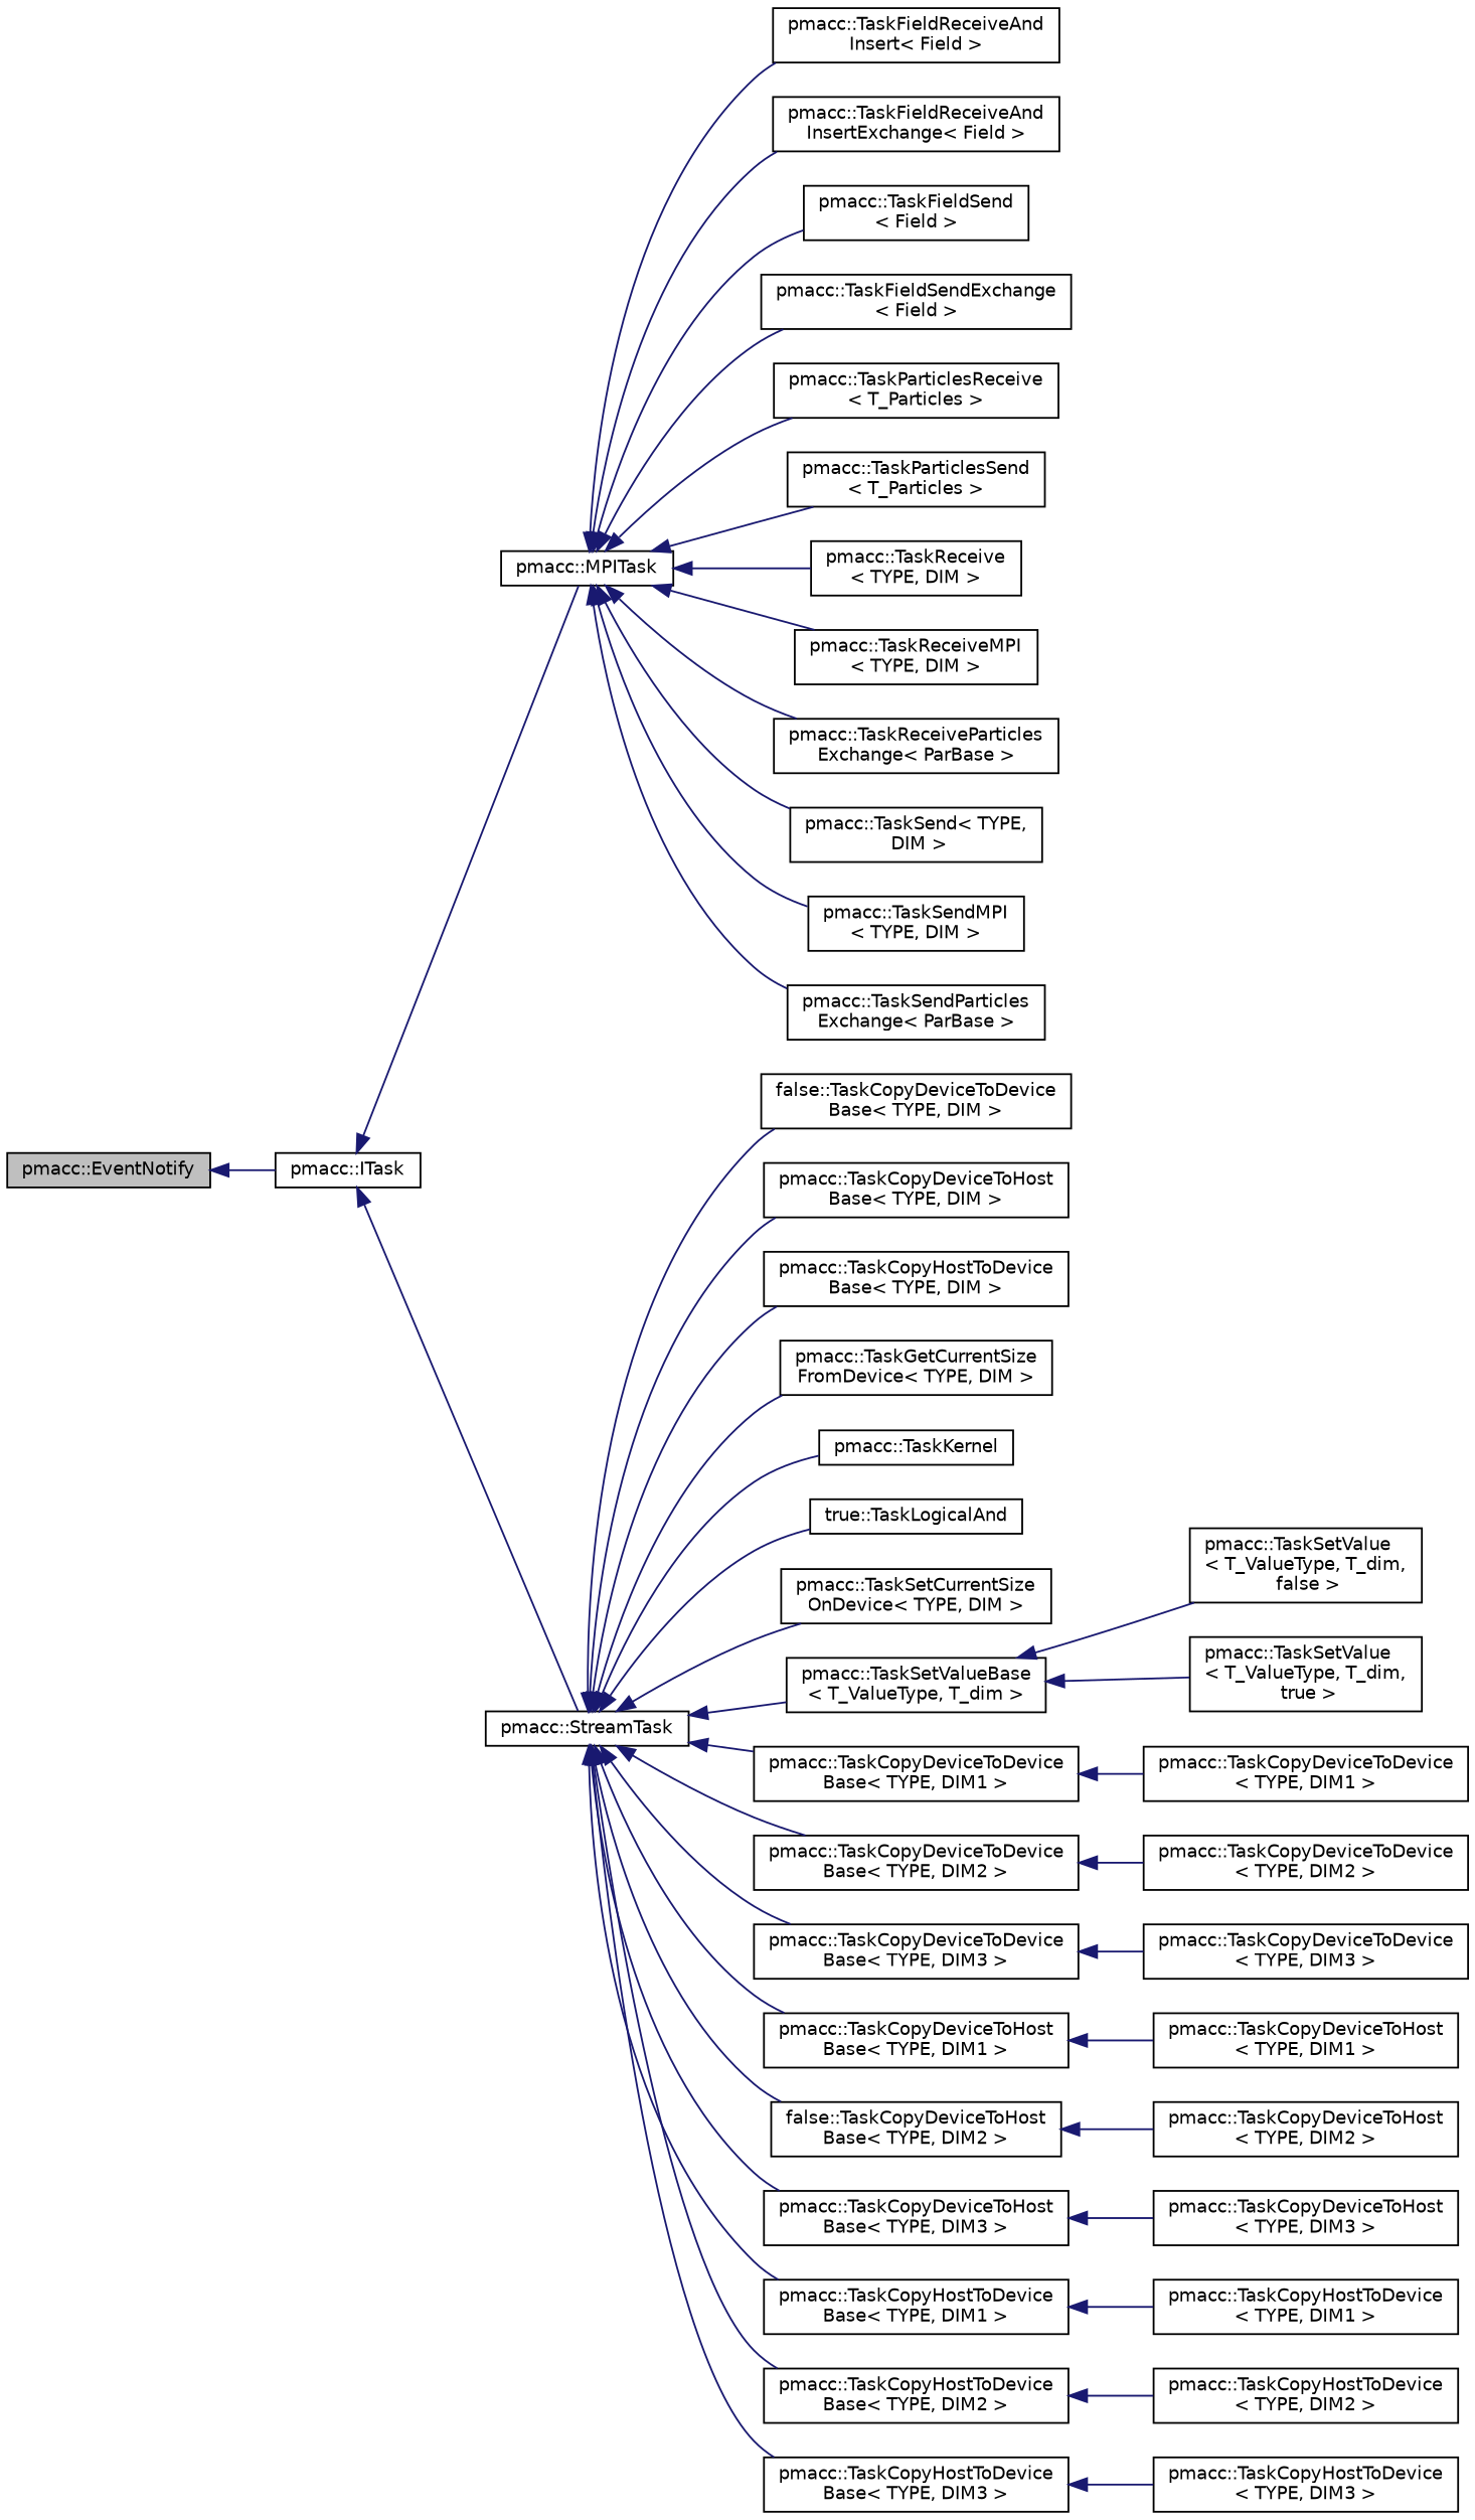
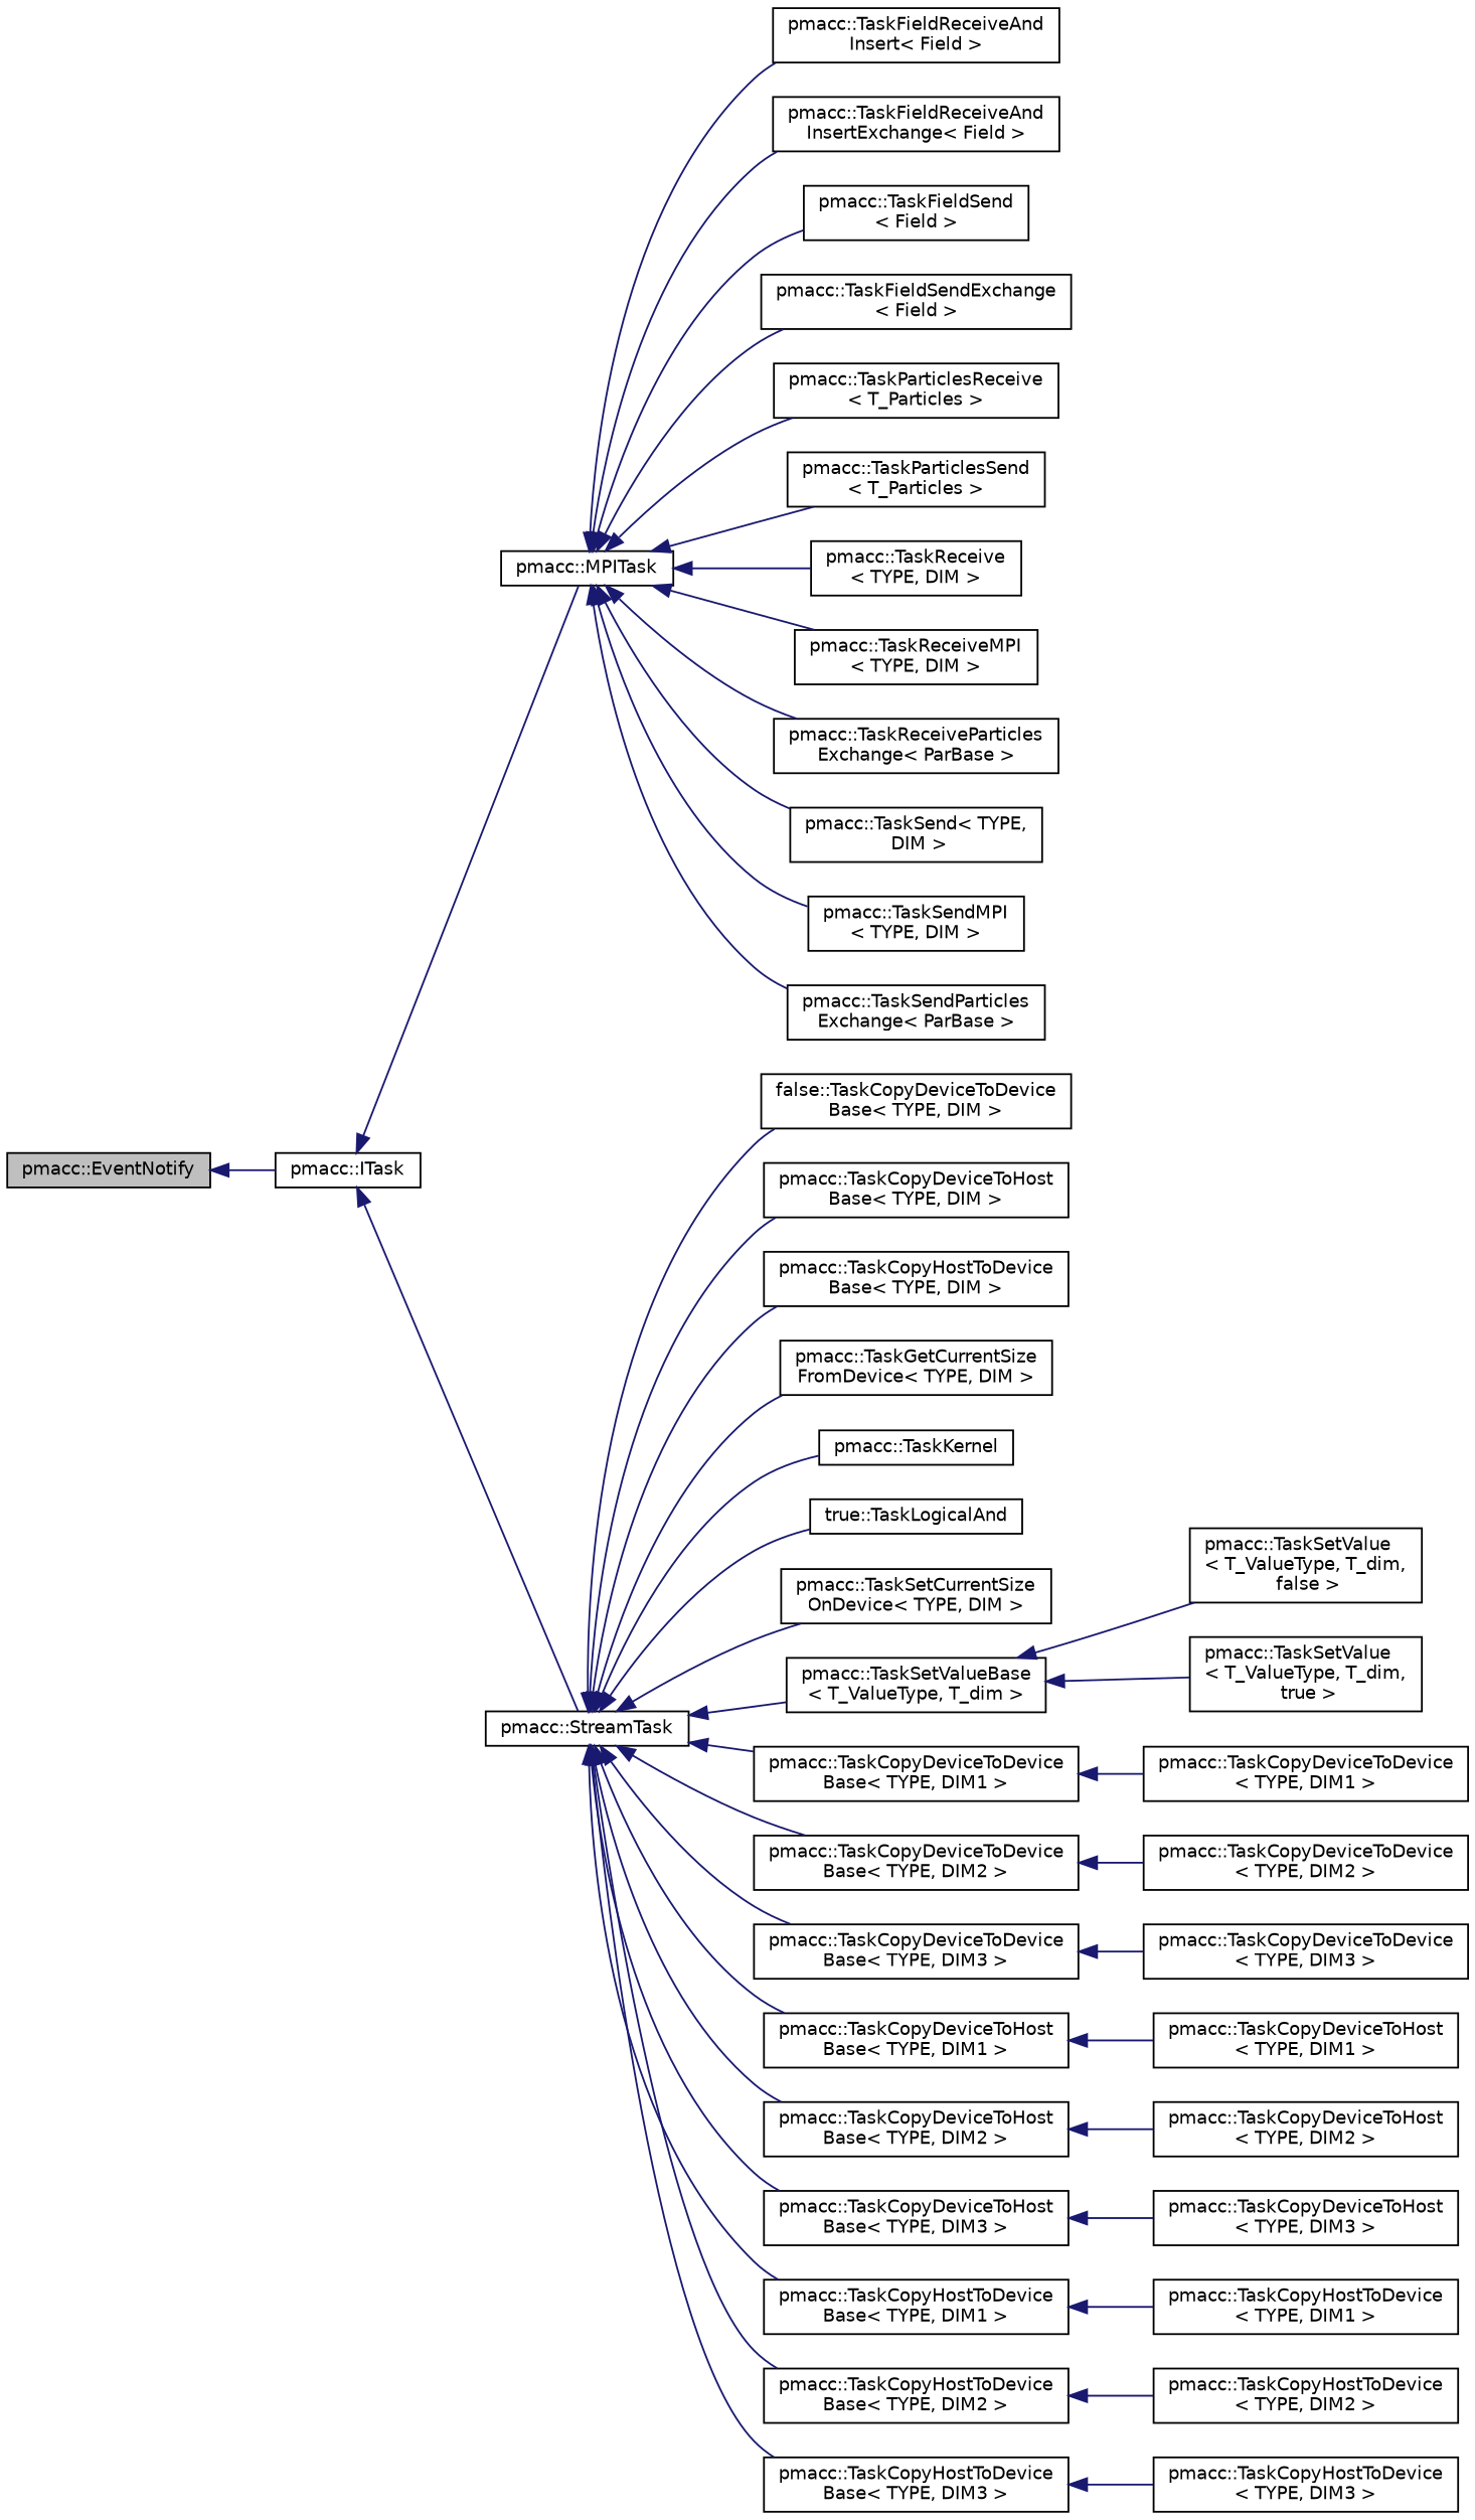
  digraph {
    rankdir=LR
    node [color=black fillcolor=white fontname=Helvetica fontsize=10 shape=record style=filled]
    edge [color=midnightblue dir=back fontname=Helvetica fontsize=10 labelfontname=Helvetica labelfontsize=10 style=solid]
    n1 [fillcolor=grey75 fontcolor=black height=0.2 label="pmacc::EventNotify" width=0.4]
    n2 [height=0.2 label="pmacc::ITask" width=0.4]
    n3 [height=0.2 label="pmacc::MPITask" width=0.4]
    n4 [height=0.2 label="pmacc::StreamTask" width=0.4]
    n5 [height=0.2 label="pmacc::TaskFieldReceiveAnd\lInsert\< Field \>" width=0.4]
    n6 [height=0.2 label="pmacc::TaskFieldReceiveAnd\lInsertExchange\< Field \>" width=0.4]
    n7 [height=0.2 label="pmacc::TaskFieldSend\l\< Field \>" width=0.4]
    n8 [height=0.2 label="pmacc::TaskFieldSendExchange\l\< Field \>" width=0.4]
    n9 [height=0.2 label="pmacc::TaskParticlesReceive\l\< T_Particles \>" width=0.4]
    n10 [height=0.2 label="pmacc::TaskParticlesSend\l\< T_Particles \>" width=0.4]
    n11 [height=0.2 label="pmacc::TaskReceive\l\< TYPE, DIM \>" width=0.4]
    n12 [height=0.2 label="pmacc::TaskReceiveMPI\l\< TYPE, DIM \>" width=0.4]
    n13 [height=0.2 label="pmacc::TaskReceiveParticles\lExchange\< ParBase \>" width=0.4]
    n14 [height=0.2 label="pmacc::TaskSend\< TYPE,\l DIM \>" width=0.4]
    n15 [height=0.2 label="pmacc::TaskSendMPI\l\< TYPE, DIM \>" width=0.4]
    n16 [height=0.2 label="pmacc::TaskSendParticles\lExchange\< ParBase \>" width=0.4]
    n17 [height=0.2 label="false::TaskCopyDeviceToDevice\lBase\< TYPE, DIM \>" width=0.4]
    n18 [height=0.2 label="pmacc::TaskCopyDeviceToHost\lBase\< TYPE, DIM \>" width=0.4]
    n19 [height=0.2 label="pmacc::TaskCopyHostToDevice\lBase\< TYPE, DIM \>" width=0.4]
    n20 [height=0.2 label="pmacc::TaskGetCurrentSize\lFromDevice\< TYPE, DIM \>" width=0.4]
    n21 [height=0.2 label="pmacc::TaskKernel" width=0.4]
    n22 [height=0.2 label="true::TaskLogicalAnd" width=0.4]
    n23 [height=0.2 label="pmacc::TaskSetCurrentSize\lOnDevice\< TYPE, DIM \>" width=0.4]
    n24 [height=0.2 label="pmacc::TaskSetValueBase\l\< T_ValueType, T_dim \>" width=0.4]
    n25 [height=0.2 label="pmacc::TaskCopyDeviceToDevice\lBase\< TYPE, DIM1 \>" width=0.4]
    n26 [height=0.2 label="pmacc::TaskCopyDeviceToDevice\lBase\< TYPE, DIM2 \>" width=0.4]
    n27 [height=0.2 label="pmacc::TaskCopyDeviceToDevice\lBase\< TYPE, DIM3 \>" width=0.4]
    n28 [height=0.2 label="pmacc::TaskCopyDeviceToHost\lBase\< TYPE, DIM1 \>" width=0.4]
-   n29 [height=0.2 label="false::TaskCopyDeviceToHost\lBase\< TYPE, DIM2 \>" width=0.4]
+   n29 [height=0.2 label="pmacc::TaskCopyDeviceToHost\lBase\< TYPE, DIM2 \>" width=0.4]
    n30 [height=0.2 label="pmacc::TaskCopyDeviceToHost\lBase\< TYPE, DIM3 \>" width=0.4]
    n31 [height=0.2 label="pmacc::TaskCopyHostToDevice\lBase\< TYPE, DIM1 \>" width=0.4]
    n32 [height=0.2 label="pmacc::TaskCopyHostToDevice\lBase\< TYPE, DIM2 \>" width=0.4]
    n33 [height=0.2 label="pmacc::TaskCopyHostToDevice\lBase\< TYPE, DIM3 \>" width=0.4]
    n34 [height=0.2 label="pmacc::TaskSetValue\l\< T_ValueType, T_dim,\l false \>" width=0.4]
    n35 [height=0.2 label="pmacc::TaskSetValue\l\< T_ValueType, T_dim,\l true \>" width=0.4]
    n36 [height=0.2 label="pmacc::TaskCopyDeviceToDevice\l\< TYPE, DIM1 \>" width=0.4]
    n37 [height=0.2 label="pmacc::TaskCopyDeviceToDevice\l\< TYPE, DIM2 \>" width=0.4]
    n38 [height=0.2 label="pmacc::TaskCopyDeviceToDevice\l\< TYPE, DIM3 \>" width=0.4]
    n39 [height=0.2 label="pmacc::TaskCopyDeviceToHost\l\< TYPE, DIM1 \>" width=0.4]
    n40 [height=0.2 label="pmacc::TaskCopyDeviceToHost\l\< TYPE, DIM2 \>" width=0.4]
    n41 [height=0.2 label="pmacc::TaskCopyDeviceToHost\l\< TYPE, DIM3 \>" width=0.4]
    n42 [height=0.2 label="pmacc::TaskCopyHostToDevice\l\< TYPE, DIM1 \>" width=0.4]
    n43 [height=0.2 label="pmacc::TaskCopyHostToDevice\l\< TYPE, DIM2 \>" width=0.4]
    n44 [height=0.2 label="pmacc::TaskCopyHostToDevice\l\< TYPE, DIM3 \>" width=0.4]
    n1 -> n2
    n2 -> n3
    n2 -> n4
    n3 -> n5
    n3 -> n6
    n3 -> n7
    n3 -> n8
    n3 -> n9
    n3 -> n10
    n3 -> n11
    n3 -> n12
    n3 -> n13
    n3 -> n14
    n3 -> n15
    n3 -> n16
    n4 -> n17
    n4 -> n18
    n4 -> n19
    n4 -> n20
    n4 -> n21
    n4 -> n22
    n4 -> n23
    n4 -> n24
    n4 -> n25
    n4 -> n26
    n4 -> n27
    n4 -> n28
    n4 -> n29
    n4 -> n30
    n4 -> n31
    n4 -> n32
    n4 -> n33
    n24 -> n34
    n24 -> n35
    n25 -> n36
    n26 -> n37
    n27 -> n38
    n28 -> n39
    n29 -> n40
    n30 -> n41
    n31 -> n42
    n32 -> n43
    n33 -> n44
  }
